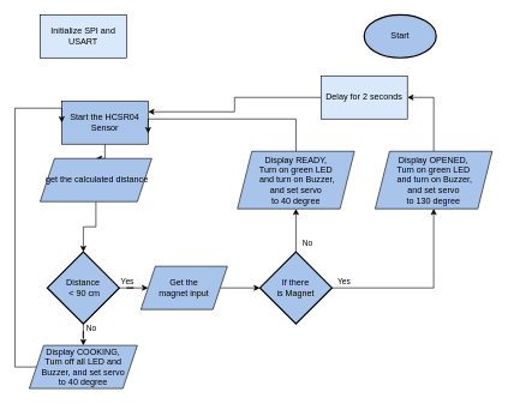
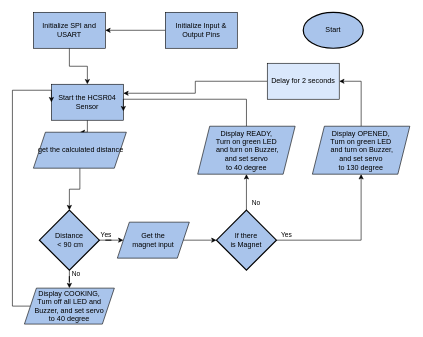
  <mxCell id="0" />
  <mxCell id="1" parent="0" />
  <mxCell id="2" value="Start" style="strokeWidth=2;html=1;shape=mxgraph.flowchart.start_1;whiteSpace=wrap;fillColor=#A9C4EB;" vertex="1" parent="1"><mxGeometry x="505" y="20" width="100" height="60" as="geometry" /></mxCell>
- <mxCell id="4" value="Initialize SPI and USART" style="rounded=0;whiteSpace=wrap;html=1;fillColor=#dae8fc;" vertex="1" parent="1"><mxGeometry x="55" y="20" width="120" height="60" as="geometry" /></mxCell>
+ <mxCell id="3" style="edgeStyle=orthogonalEdgeStyle;rounded=0;orthogonalLoop=1;jettySize=auto;html=1;entryX=0.5;entryY=0;entryDx=0;entryDy=0;" edge="1" parent="1" source="4" target="6"><mxGeometry relative="1" as="geometry" /></mxCell>
+ <mxCell id="4" value="Initialize SPI and USART" style="rounded=0;whiteSpace=wrap;html=1;fillColor=#A9C4EB;" vertex="1" parent="1"><mxGeometry x="55" y="20" width="120" height="60" as="geometry" /></mxCell>
  <mxCell id="5" style="edgeStyle=orthogonalEdgeStyle;rounded=0;orthogonalLoop=1;jettySize=auto;html=1;entryX=0.5;entryY=0;entryDx=0;entryDy=0;" edge="1" parent="1" source="6" target="13"><mxGeometry relative="1" as="geometry" /></mxCell>
  <mxCell id="6" value="Start the HCSR04 Sensor" style="rounded=0;whiteSpace=wrap;html=1;fillColor=#A9C4EB;" vertex="1" parent="1"><mxGeometry x="85" y="140" width="120" height="60" as="geometry" /></mxCell>
  <mxCell id="7" style="edgeStyle=orthogonalEdgeStyle;rounded=0;orthogonalLoop=1;jettySize=auto;html=1;entryX=0.5;entryY=0;entryDx=0;entryDy=0;" edge="1" parent="1" source="11" target="15"><mxGeometry relative="1" as="geometry" /></mxCell>
  <mxCell id="8" value="No" style="edgeLabel;html=1;align=center;verticalAlign=middle;resizable=0;points=[];" vertex="1" connectable="0" parent="7"><mxGeometry x="-0.753" y="-1" relative="1" as="geometry"><mxPoint x="11" as="offset" /></mxGeometry></mxCell>
  <mxCell id="9" style="edgeStyle=orthogonalEdgeStyle;rounded=0;orthogonalLoop=1;jettySize=auto;html=1;entryX=0;entryY=0.5;entryDx=0;entryDy=0;" edge="1" parent="1" source="11" target="17"><mxGeometry relative="1" as="geometry" /></mxCell>
  <mxCell id="10" value="Yes" style="edgeLabel;html=1;align=center;verticalAlign=middle;resizable=0;points=[];" vertex="1" connectable="0" parent="9"><mxGeometry x="-0.746" y="1" relative="1" as="geometry"><mxPoint x="2" y="-9" as="offset" /></mxGeometry></mxCell>
  <mxCell id="11" value="Distance&lt;br&gt;&amp;nbsp;&amp;lt; 90 cm" style="strokeWidth=2;html=1;shape=mxgraph.flowchart.decision;whiteSpace=wrap;fillColor=#A9C4EB;" vertex="1" parent="1"><mxGeometry x="65" y="350" width="100" height="100" as="geometry" /></mxCell>
  <mxCell id="12" style="edgeStyle=orthogonalEdgeStyle;rounded=0;orthogonalLoop=1;jettySize=auto;html=1;entryX=0.5;entryY=0;entryDx=0;entryDy=0;entryPerimeter=0;" edge="1" parent="1" source="13" target="11"><mxGeometry relative="1" as="geometry" /></mxCell>
  <mxCell id="13" value="&amp;nbsp;get the calculated distance" style="shape=parallelogram;perimeter=parallelogramPerimeter;whiteSpace=wrap;html=1;fixedSize=1;fillColor=#A9C4EB;" vertex="1" parent="1"><mxGeometry x="55" y="220" width="155" height="60" as="geometry" /></mxCell>
  <mxCell id="14" style="edgeStyle=orthogonalEdgeStyle;rounded=0;orthogonalLoop=1;jettySize=auto;html=1;entryX=0;entryY=0.5;entryDx=0;entryDy=0;exitX=0;exitY=0.5;exitDx=0;exitDy=0;" edge="1" parent="1" source="15" target="6"><mxGeometry relative="1" as="geometry"><Array as="points"><mxPoint x="20" y="510" /><mxPoint x="20" y="150" /></Array></mxGeometry></mxCell>
  <mxCell id="15" value="Display COOKING,&lt;br&gt;Turn off all LED and Buzzer, and set servo&lt;br&gt;to 40 degree" style="shape=parallelogram;perimeter=parallelogramPerimeter;whiteSpace=wrap;html=1;fixedSize=1;fillColor=#A9C4EB;" vertex="1" parent="1"><mxGeometry x="40" y="480" width="150" height="60" as="geometry" /></mxCell>
  <mxCell id="16" style="edgeStyle=orthogonalEdgeStyle;rounded=0;orthogonalLoop=1;jettySize=auto;html=1;entryX=0;entryY=0.5;entryDx=0;entryDy=0;entryPerimeter=0;" edge="1" parent="1" source="17" target="22"><mxGeometry relative="1" as="geometry" /></mxCell>
  <mxCell id="17" value="Get the&lt;br&gt;magnet input" style="shape=parallelogram;perimeter=parallelogramPerimeter;whiteSpace=wrap;html=1;fixedSize=1;fillColor=#A9C4EB;" vertex="1" parent="1"><mxGeometry x="195" y="370" width="120" height="60" as="geometry" /></mxCell>
  <mxCell id="18" style="edgeStyle=orthogonalEdgeStyle;rounded=0;orthogonalLoop=1;jettySize=auto;html=1;entryX=0.5;entryY=1;entryDx=0;entryDy=0;" edge="1" parent="1" source="22" target="26"><mxGeometry relative="1" as="geometry" /></mxCell>
  <mxCell id="19" value="No" style="edgeLabel;html=1;align=center;verticalAlign=middle;resizable=0;points=[];" vertex="1" connectable="0" parent="18"><mxGeometry x="-0.574" y="1" relative="1" as="geometry"><mxPoint x="16" as="offset" /></mxGeometry></mxCell>
  <mxCell id="20" style="edgeStyle=orthogonalEdgeStyle;rounded=0;orthogonalLoop=1;jettySize=auto;html=1;entryX=0.5;entryY=1;entryDx=0;entryDy=0;" edge="1" parent="1" source="22" target="28"><mxGeometry relative="1" as="geometry" /></mxCell>
  <mxCell id="21" value="Yes" style="edgeLabel;html=1;align=center;verticalAlign=middle;resizable=0;points=[];" vertex="1" connectable="0" parent="20"><mxGeometry x="-0.87" relative="1" as="geometry"><mxPoint y="-10" as="offset" /></mxGeometry></mxCell>
  <mxCell id="22" value="If there &lt;br&gt;is Magnet" style="strokeWidth=2;html=1;shape=mxgraph.flowchart.decision;whiteSpace=wrap;fillColor=#A9C4EB;" vertex="1" parent="1"><mxGeometry x="360.25" y="350" width="100" height="100" as="geometry" /></mxCell>
+ <mxCell id="23" style="edgeStyle=orthogonalEdgeStyle;rounded=0;orthogonalLoop=1;jettySize=auto;html=1;entryX=1;entryY=0.5;entryDx=0;entryDy=0;" edge="1" parent="1" source="24" target="4"><mxGeometry relative="1" as="geometry" /></mxCell>
+ <mxCell id="24" value="Initialize Input &amp;amp; Output Pins" style="rounded=0;whiteSpace=wrap;html=1;fillColor=#A9C4EB;" vertex="1" parent="1"><mxGeometry x="275" y="20" width="120" height="60" as="geometry" /></mxCell>
  <mxCell id="25" style="edgeStyle=orthogonalEdgeStyle;rounded=0;orthogonalLoop=1;jettySize=auto;html=1;entryX=1;entryY=0.75;entryDx=0;entryDy=0;" edge="1" parent="1" source="26" target="6"><mxGeometry relative="1" as="geometry"><Array as="points"><mxPoint x="410" y="165" /></Array></mxGeometry></mxCell>
  <mxCell id="26" value="Display READY,&lt;br&gt;Turn on green LED&lt;br&gt;&amp;nbsp;and turn on Buzzer, &lt;br&gt;and set servo&lt;br&gt;to 40 degree" style="shape=parallelogram;perimeter=parallelogramPerimeter;whiteSpace=wrap;html=1;fixedSize=1;fillColor=#A9C4EB;" vertex="1" parent="1"><mxGeometry x="329" y="210" width="162.5" height="80" as="geometry" /></mxCell>
  <mxCell id="27" style="edgeStyle=orthogonalEdgeStyle;rounded=0;orthogonalLoop=1;jettySize=auto;html=1;entryX=1;entryY=0.5;entryDx=0;entryDy=0;" edge="1" parent="1" source="28" target="30"><mxGeometry relative="1" as="geometry" /></mxCell>
  <mxCell id="28" value="Display OPENED,&lt;br&gt;Turn on green LED&lt;br&gt;&amp;nbsp;and turn on Buzzer, &lt;br&gt;and set servo&lt;br&gt;to 130 degree" style="shape=parallelogram;perimeter=parallelogramPerimeter;whiteSpace=wrap;html=1;fixedSize=1;fillColor=#A9C4EB;" vertex="1" parent="1"><mxGeometry x="520.25" y="210" width="162.5" height="80" as="geometry" /></mxCell>
  <mxCell id="29" style="edgeStyle=orthogonalEdgeStyle;rounded=0;orthogonalLoop=1;jettySize=auto;html=1;entryX=1;entryY=0.25;entryDx=0;entryDy=0;" edge="1" parent="1" source="30" target="6"><mxGeometry relative="1" as="geometry" /></mxCell>
  <mxCell id="30" value="Delay for 2 seconds" style="rounded=0;whiteSpace=wrap;html=1;fillColor=#dae8fc;" vertex="1" parent="1"><mxGeometry x="445" y="105" width="120" height="60" as="geometry" /></mxCell>
